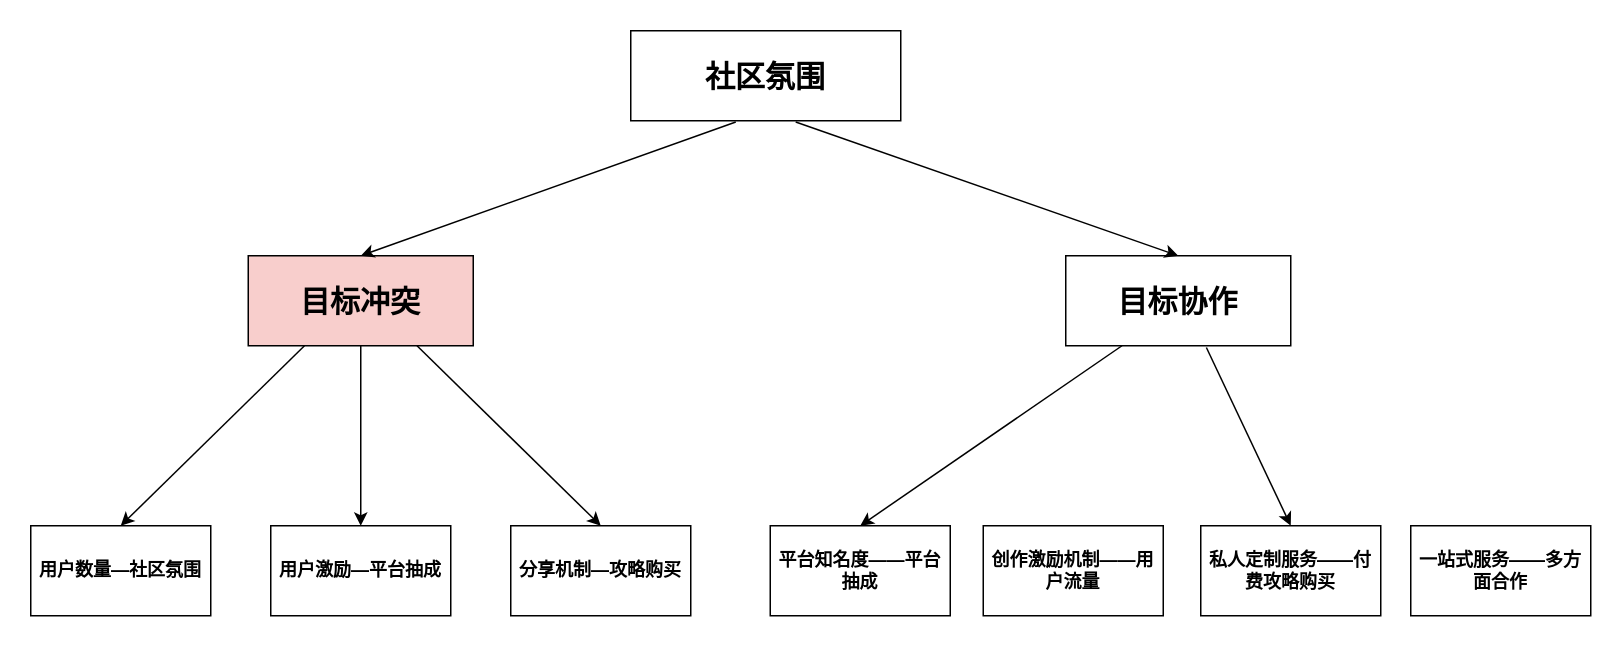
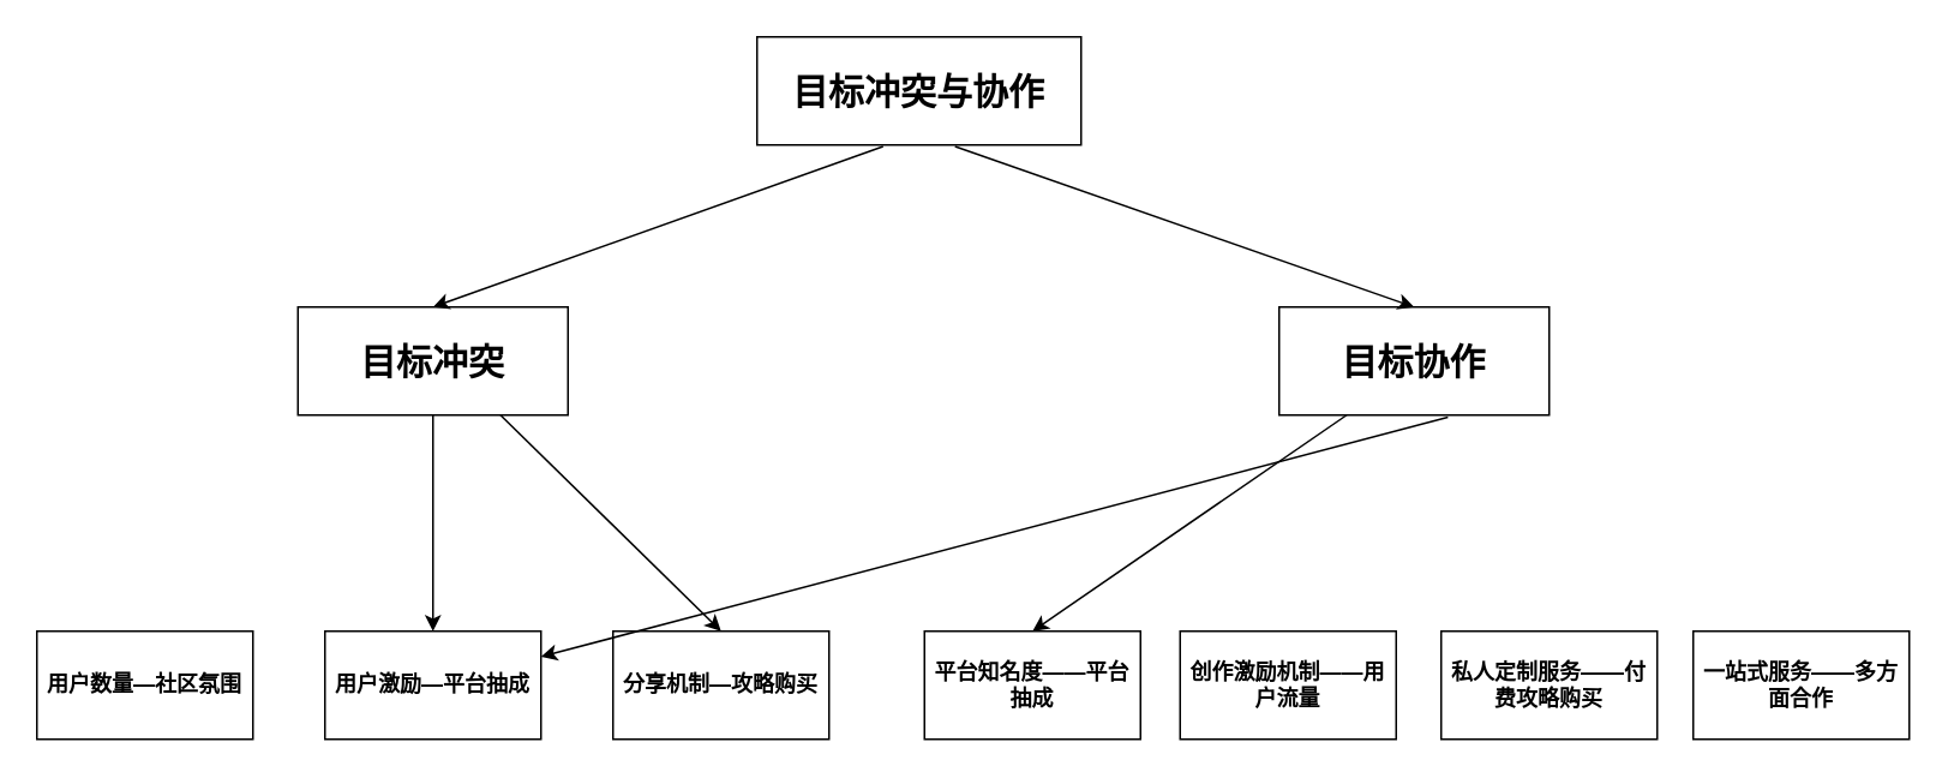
  <mxCell id="0" />
  <mxCell id="1" parent="0" />
- <mxCell id="2" value="&lt;b&gt;&lt;font style=&quot;font-size: 20px&quot;&gt;社区氛围&lt;/font&gt;&lt;/b&gt;" style="rounded=0;whiteSpace=wrap;html=1;" vertex="1" parent="1"><mxGeometry x="420" y="20" width="180" height="60" as="geometry" /></mxCell>
- <mxCell id="3" value="&lt;font style=&quot;font-size: 20px&quot;&gt;&lt;b&gt;目标冲突&lt;/b&gt;&lt;/font&gt;" style="rounded=0;whiteSpace=wrap;html=1;fillColor=#f8cecc;" vertex="1" parent="1"><mxGeometry x="165" y="170" width="150" height="60" as="geometry" /></mxCell>
+ <mxCell id="2" value="&lt;b&gt;&lt;font style=&quot;font-size: 20px&quot;&gt;目标冲突与协作&lt;/font&gt;&lt;/b&gt;" style="rounded=0;whiteSpace=wrap;html=1;" vertex="1" parent="1"><mxGeometry x="420" y="20" width="180" height="60" as="geometry" /></mxCell>
+ <mxCell id="3" value="&lt;font style=&quot;font-size: 20px&quot;&gt;&lt;b&gt;目标冲突&lt;/b&gt;&lt;/font&gt;" style="rounded=0;whiteSpace=wrap;html=1;" vertex="1" parent="1"><mxGeometry x="165" y="170" width="150" height="60" as="geometry" /></mxCell>
  <mxCell id="4" value="&lt;font style=&quot;font-size: 20px&quot;&gt;&lt;b&gt;目标协作&lt;/b&gt;&lt;/font&gt;" style="rounded=0;whiteSpace=wrap;html=1;" vertex="1" parent="1"><mxGeometry x="710" y="170" width="150" height="60" as="geometry" /></mxCell>
  <mxCell id="5" value="" style="endArrow=classic;html=1;exitX=0.389;exitY=1.013;exitDx=0;exitDy=0;entryX=0.5;entryY=0;entryDx=0;entryDy=0;exitPerimeter=0;" edge="1" parent="1" source="2" target="3"><mxGeometry width="50" height="50" relative="1" as="geometry"><mxPoint x="270" y="90" as="sourcePoint" /><mxPoint x="320" y="40" as="targetPoint" /></mxGeometry></mxCell>
  <mxCell id="6" value="" style="endArrow=classic;html=1;entryX=0.5;entryY=0;entryDx=0;entryDy=0;exitX=0.611;exitY=1.013;exitDx=0;exitDy=0;exitPerimeter=0;" edge="1" parent="1" source="2" target="4"><mxGeometry width="50" height="50" relative="1" as="geometry"><mxPoint x="510" y="150" as="sourcePoint" /><mxPoint x="620" y="270" as="targetPoint" /></mxGeometry></mxCell>
  <mxCell id="7" value="&lt;b&gt;用户数量—社区氛围&lt;/b&gt;" style="rounded=0;whiteSpace=wrap;html=1;" vertex="1" parent="1"><mxGeometry x="20" y="350" width="120" height="60" as="geometry" /></mxCell>
  <mxCell id="8" value="&lt;b&gt;用户激励—平台抽成&lt;/b&gt;" style="rounded=0;whiteSpace=wrap;html=1;" vertex="1" parent="1"><mxGeometry x="180" y="350" width="120" height="60" as="geometry" /></mxCell>
  <mxCell id="9" value="&lt;b&gt;分享机制—攻略购买&lt;/b&gt;" style="rounded=0;whiteSpace=wrap;html=1;" vertex="1" parent="1"><mxGeometry x="340" y="350" width="120" height="60" as="geometry" /></mxCell>
  <mxCell id="10" value="&lt;b&gt;平台知名度——平台抽成&lt;/b&gt;" style="rounded=0;whiteSpace=wrap;html=1;" vertex="1" parent="1"><mxGeometry x="513" y="350" width="120" height="60" as="geometry" /></mxCell>
- <mxCell id="11" value="" style="endArrow=classic;html=1;exitX=0.25;exitY=1;exitDx=0;exitDy=0;entryX=0.5;entryY=0;entryDx=0;entryDy=0;" edge="1" parent="1" source="3" target="7"><mxGeometry width="50" height="50" relative="1" as="geometry"><mxPoint x="80" y="240" as="sourcePoint" /><mxPoint x="130" y="190" as="targetPoint" /></mxGeometry></mxCell>
  <mxCell id="12" value="" style="endArrow=classic;html=1;exitX=0.5;exitY=1;exitDx=0;exitDy=0;" edge="1" parent="1" source="3" target="8"><mxGeometry width="50" height="50" relative="1" as="geometry"><mxPoint x="20" y="480" as="sourcePoint" /><mxPoint x="70" y="430" as="targetPoint" /></mxGeometry></mxCell>
  <mxCell id="13" value="" style="endArrow=classic;html=1;exitX=0.75;exitY=1;exitDx=0;exitDy=0;entryX=0.5;entryY=0;entryDx=0;entryDy=0;" edge="1" parent="1" source="3" target="9"><mxGeometry width="50" height="50" relative="1" as="geometry"><mxPoint x="195" y="500" as="sourcePoint" /><mxPoint x="245" y="450" as="targetPoint" /></mxGeometry></mxCell>
  <mxCell id="14" value="&lt;b&gt;创作激励机制——用户流量&lt;/b&gt;" style="rounded=0;whiteSpace=wrap;html=1;" vertex="1" parent="1"><mxGeometry x="655" y="350" width="120" height="60" as="geometry" /></mxCell>
  <mxCell id="15" value="&lt;b&gt;私人定制服务——付费攻略购买&lt;/b&gt;" style="rounded=0;whiteSpace=wrap;html=1;" vertex="1" parent="1"><mxGeometry x="800" y="350" width="120" height="60" as="geometry" /></mxCell>
  <mxCell id="16" value="&lt;b&gt;一站式服务——多方面合作&lt;/b&gt;" style="rounded=0;whiteSpace=wrap;html=1;" vertex="1" parent="1"><mxGeometry x="940" y="350" width="120" height="60" as="geometry" /></mxCell>
  <mxCell id="17" value="" style="endArrow=classic;html=1;exitX=0.25;exitY=1;exitDx=0;exitDy=0;entryX=0.5;entryY=0;entryDx=0;entryDy=0;" edge="1" parent="1" source="4" target="10"><mxGeometry width="50" height="50" relative="1" as="geometry"><mxPoint x="600" y="480" as="sourcePoint" /><mxPoint x="650" y="430" as="targetPoint" /></mxGeometry></mxCell>
- <mxCell id="18" value="" style="endArrow=classic;html=1;entryX=0.5;entryY=0;entryDx=0;entryDy=0;exitX=0.625;exitY=1.02;exitDx=0;exitDy=0;exitPerimeter=0;" edge="1" parent="1" source="4" target="15"><mxGeometry width="50" height="50" relative="1" as="geometry"><mxPoint x="800" y="240" as="sourcePoint" /><mxPoint x="800" y="410" as="targetPoint" /></mxGeometry></mxCell>
+ <mxCell id="18" value="" style="endArrow=classic;html=1;exitX=0.625;exitY=1.02;exitDx=0;exitDy=0;exitPerimeter=0;" edge="1" parent="1" source="4" target="8"><mxGeometry width="50" height="50" relative="1" as="geometry"><mxPoint x="800" y="240" as="sourcePoint" /><mxPoint x="800" y="410" as="targetPoint" /></mxGeometry></mxCell>
